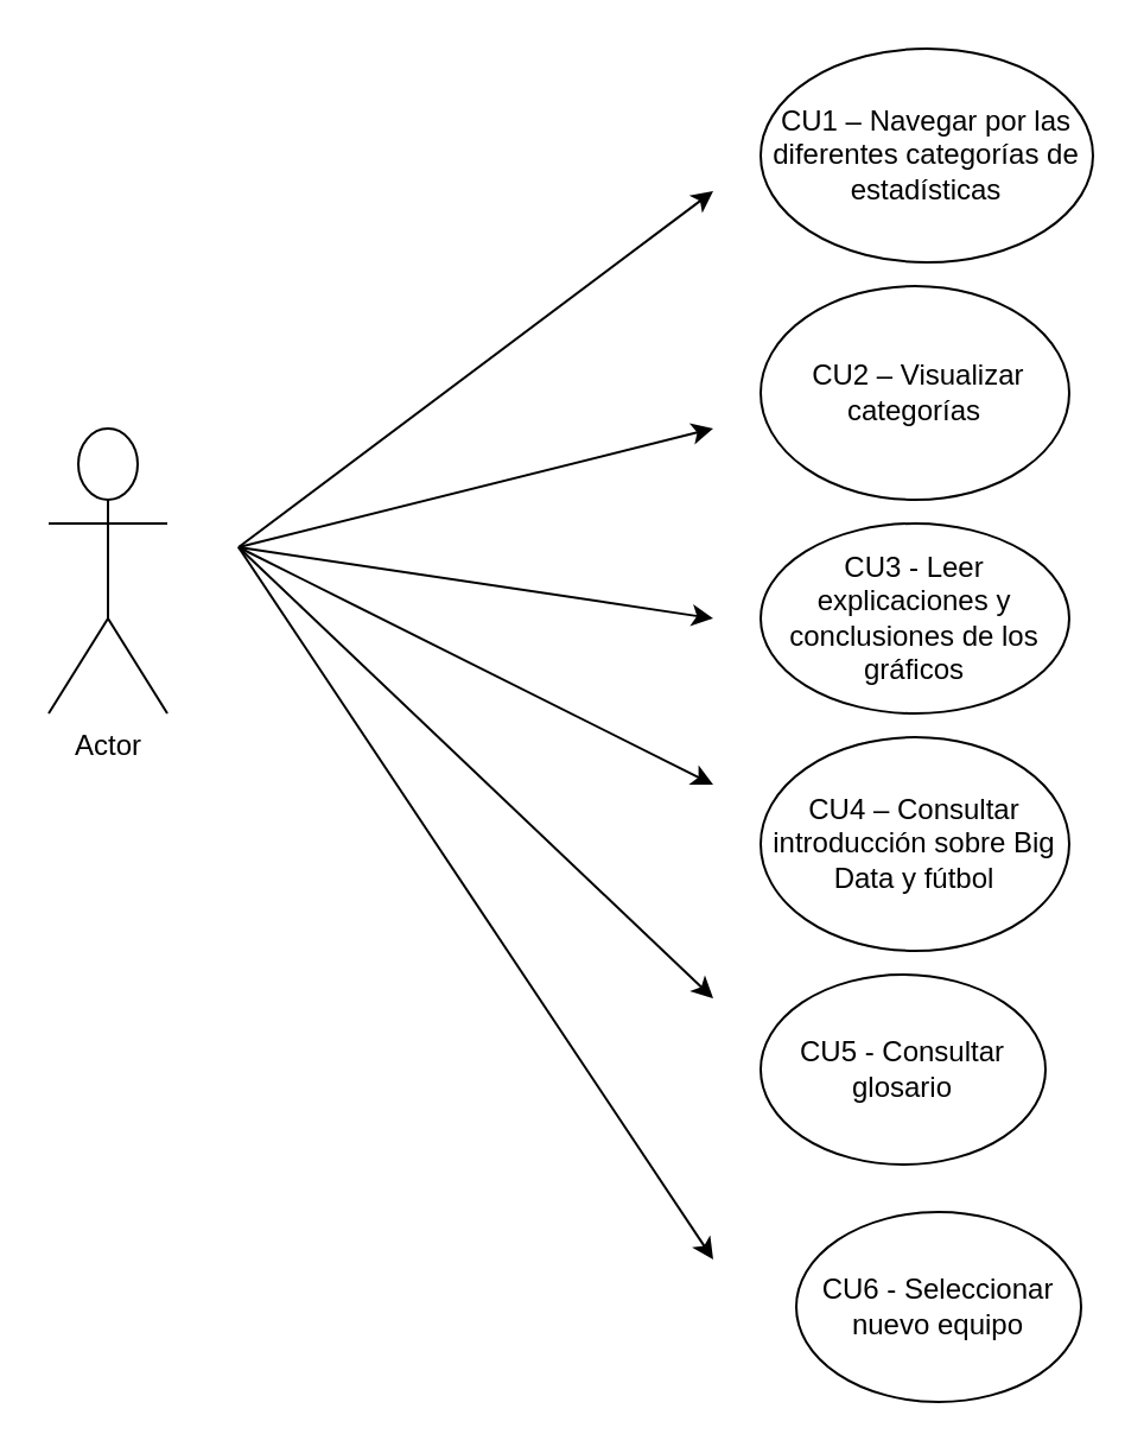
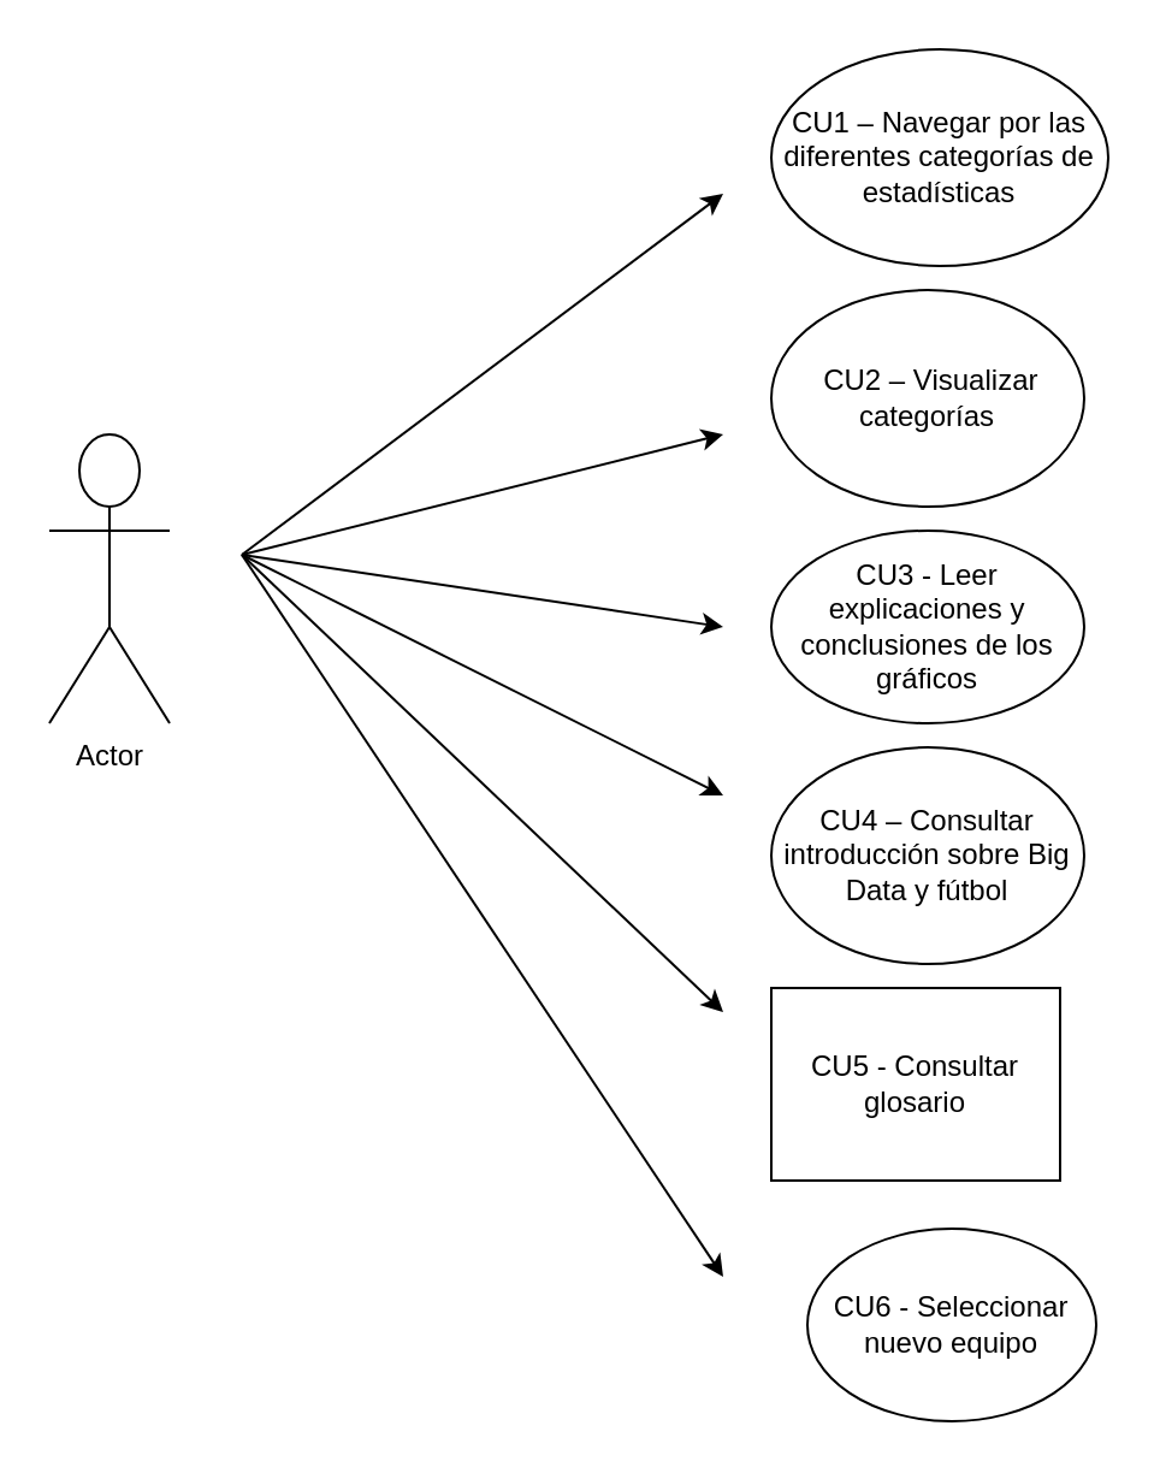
  <mxCell id="0" />
  <mxCell id="1" parent="0" />
  <mxCell id="2" value="Actor" style="shape=umlActor;verticalLabelPosition=bottom;verticalAlign=top;html=1;outlineConnect=0;strokeColor=light-dark(#000000,#000000);" vertex="1" parent="1"><mxGeometry x="20" y="180" width="50" height="120" as="geometry" /></mxCell>
  <mxCell id="3" value="" style="endArrow=classic;html=1;rounded=0;strokeColor=light-dark(#000000,#000000);" edge="1" parent="1"><mxGeometry width="50" height="50" relative="1" as="geometry"><mxPoint x="100" y="230" as="sourcePoint" /><mxPoint x="300" y="80" as="targetPoint" /></mxGeometry></mxCell>
  <mxCell id="4" value="CU1 – Navegar por las diferentes categorías de estadísticas" style="ellipse;whiteSpace=wrap;html=1;" vertex="1" parent="1"><mxGeometry x="320" y="20" width="140" height="90" as="geometry" /></mxCell>
  <mxCell id="5" value="" style="endArrow=classic;html=1;rounded=0;strokeColor=light-dark(#000000,#000000);" edge="1" parent="1"><mxGeometry width="50" height="50" relative="1" as="geometry"><mxPoint x="100" y="230" as="sourcePoint" /><mxPoint x="300" y="180" as="targetPoint" /></mxGeometry></mxCell>
  <mxCell id="6" value="&amp;nbsp;CU2 – Visualizar categorías" style="ellipse;whiteSpace=wrap;html=1;" vertex="1" parent="1"><mxGeometry x="320" y="120" width="130" height="90" as="geometry" /></mxCell>
  <mxCell id="7" value="" style="endArrow=classic;html=1;rounded=0;strokeColor=light-dark(#000000,#000000);" edge="1" parent="1"><mxGeometry width="50" height="50" relative="1" as="geometry"><mxPoint x="100" y="230" as="sourcePoint" /><mxPoint x="300" y="260" as="targetPoint" /></mxGeometry></mxCell>
  <mxCell id="8" value="CU3 - Leer explicaciones y conclusiones de los gráficos" style="ellipse;whiteSpace=wrap;html=1;" vertex="1" parent="1"><mxGeometry x="320" y="220" width="130" height="80" as="geometry" /></mxCell>
  <mxCell id="9" value="" style="endArrow=classic;html=1;rounded=0;strokeColor=light-dark(#000000,#000000);" edge="1" parent="1"><mxGeometry width="50" height="50" relative="1" as="geometry"><mxPoint x="100" y="230" as="sourcePoint" /><mxPoint x="300" y="330" as="targetPoint" /></mxGeometry></mxCell>
  <mxCell id="10" value="CU4 – Consultar introducción sobre Big Data y fútbol" style="ellipse;whiteSpace=wrap;html=1;" vertex="1" parent="1"><mxGeometry x="320" y="310" width="130" height="90" as="geometry" /></mxCell>
  <mxCell id="11" value="" style="endArrow=classic;html=1;rounded=0;strokeColor=light-dark(#000000,#000000);" edge="1" parent="1"><mxGeometry width="50" height="50" relative="1" as="geometry"><mxPoint x="100" y="230" as="sourcePoint" /><mxPoint x="300" y="420" as="targetPoint" /></mxGeometry></mxCell>
- <mxCell id="12" value="CU5 - Consultar glosario" style="ellipse;whiteSpace=wrap;html=1;" vertex="1" parent="1"><mxGeometry x="320" y="410" width="120" height="80" as="geometry" /></mxCell>
+ <mxCell id="12" value="CU5 - Consultar glosario" style="whiteSpace=wrap;html=1;rounded=0;" vertex="1" parent="1"><mxGeometry x="320" y="410" width="120" height="80" as="geometry" /></mxCell>
  <mxCell id="13" value="CU6 - Seleccionar nuevo equipo" style="ellipse;whiteSpace=wrap;html=1;" vertex="1" parent="1"><mxGeometry x="335" y="510" width="120" height="80" as="geometry" /></mxCell>
  <mxCell id="14" value="" style="endArrow=classic;html=1;rounded=0;strokeColor=light-dark(#000000,#000000);" edge="1" parent="1"><mxGeometry width="50" height="50" relative="1" as="geometry"><mxPoint x="100" y="230" as="sourcePoint" /><mxPoint x="300" y="530" as="targetPoint" /></mxGeometry></mxCell>
